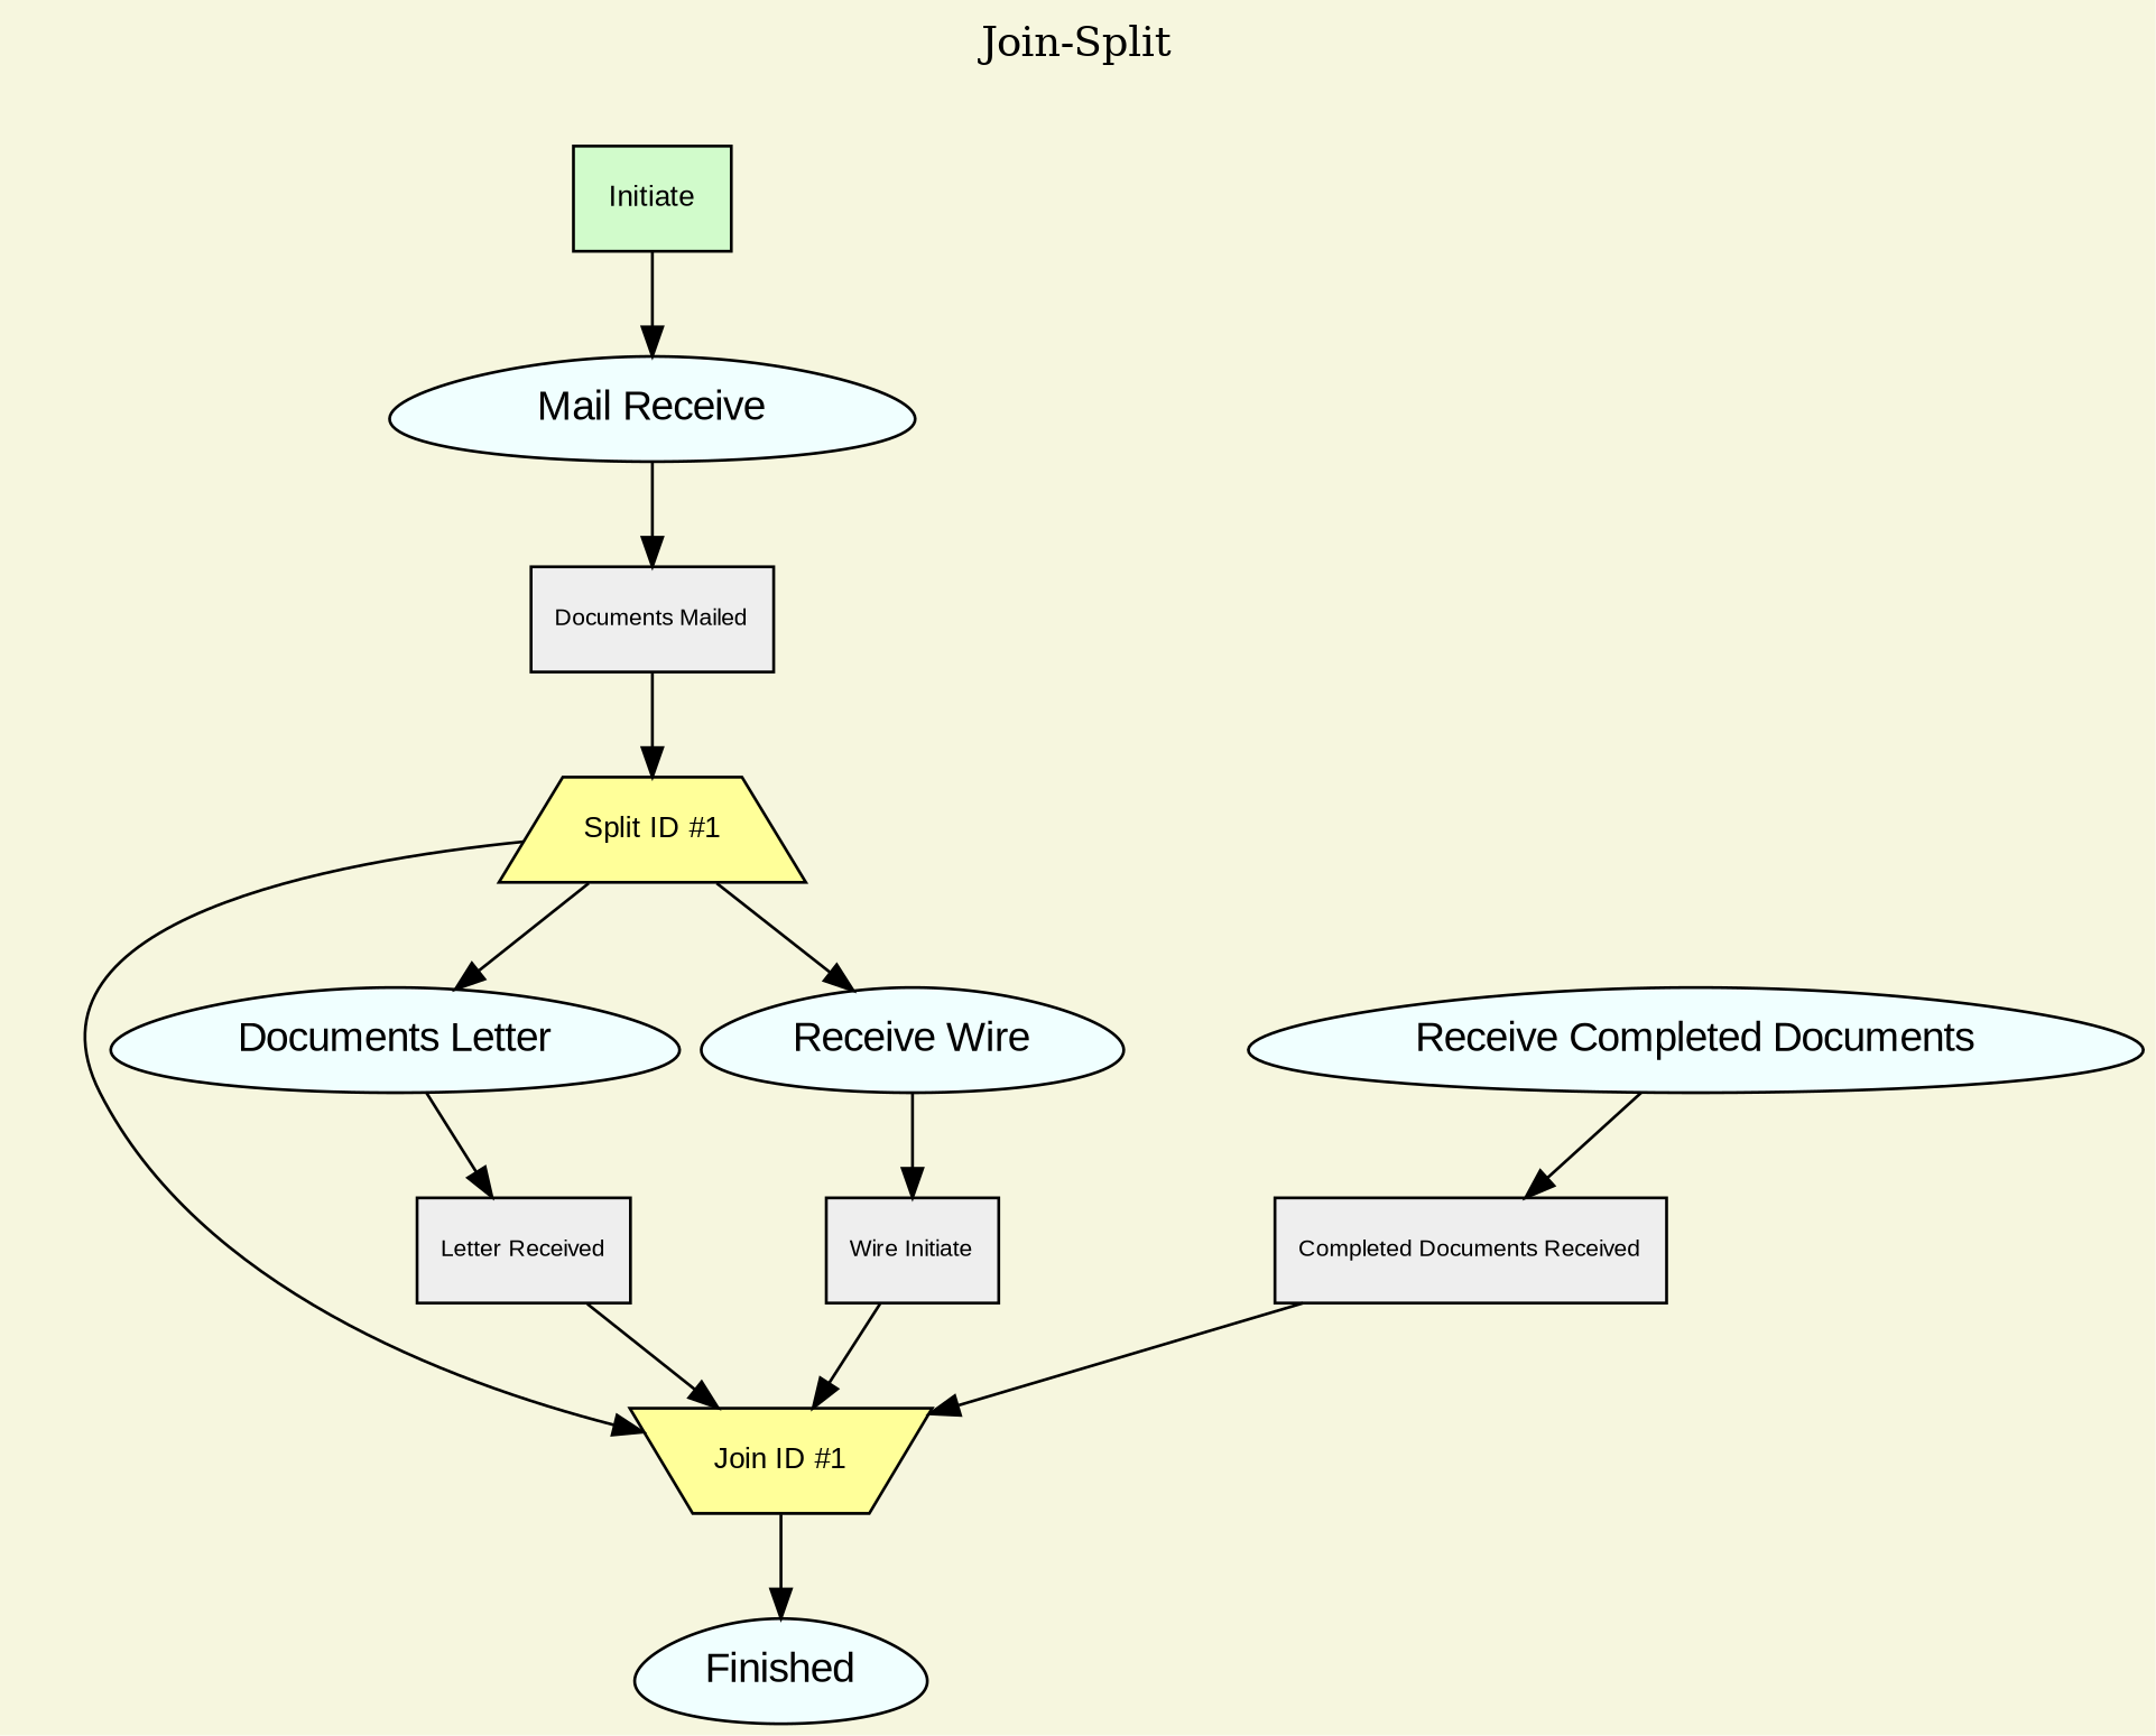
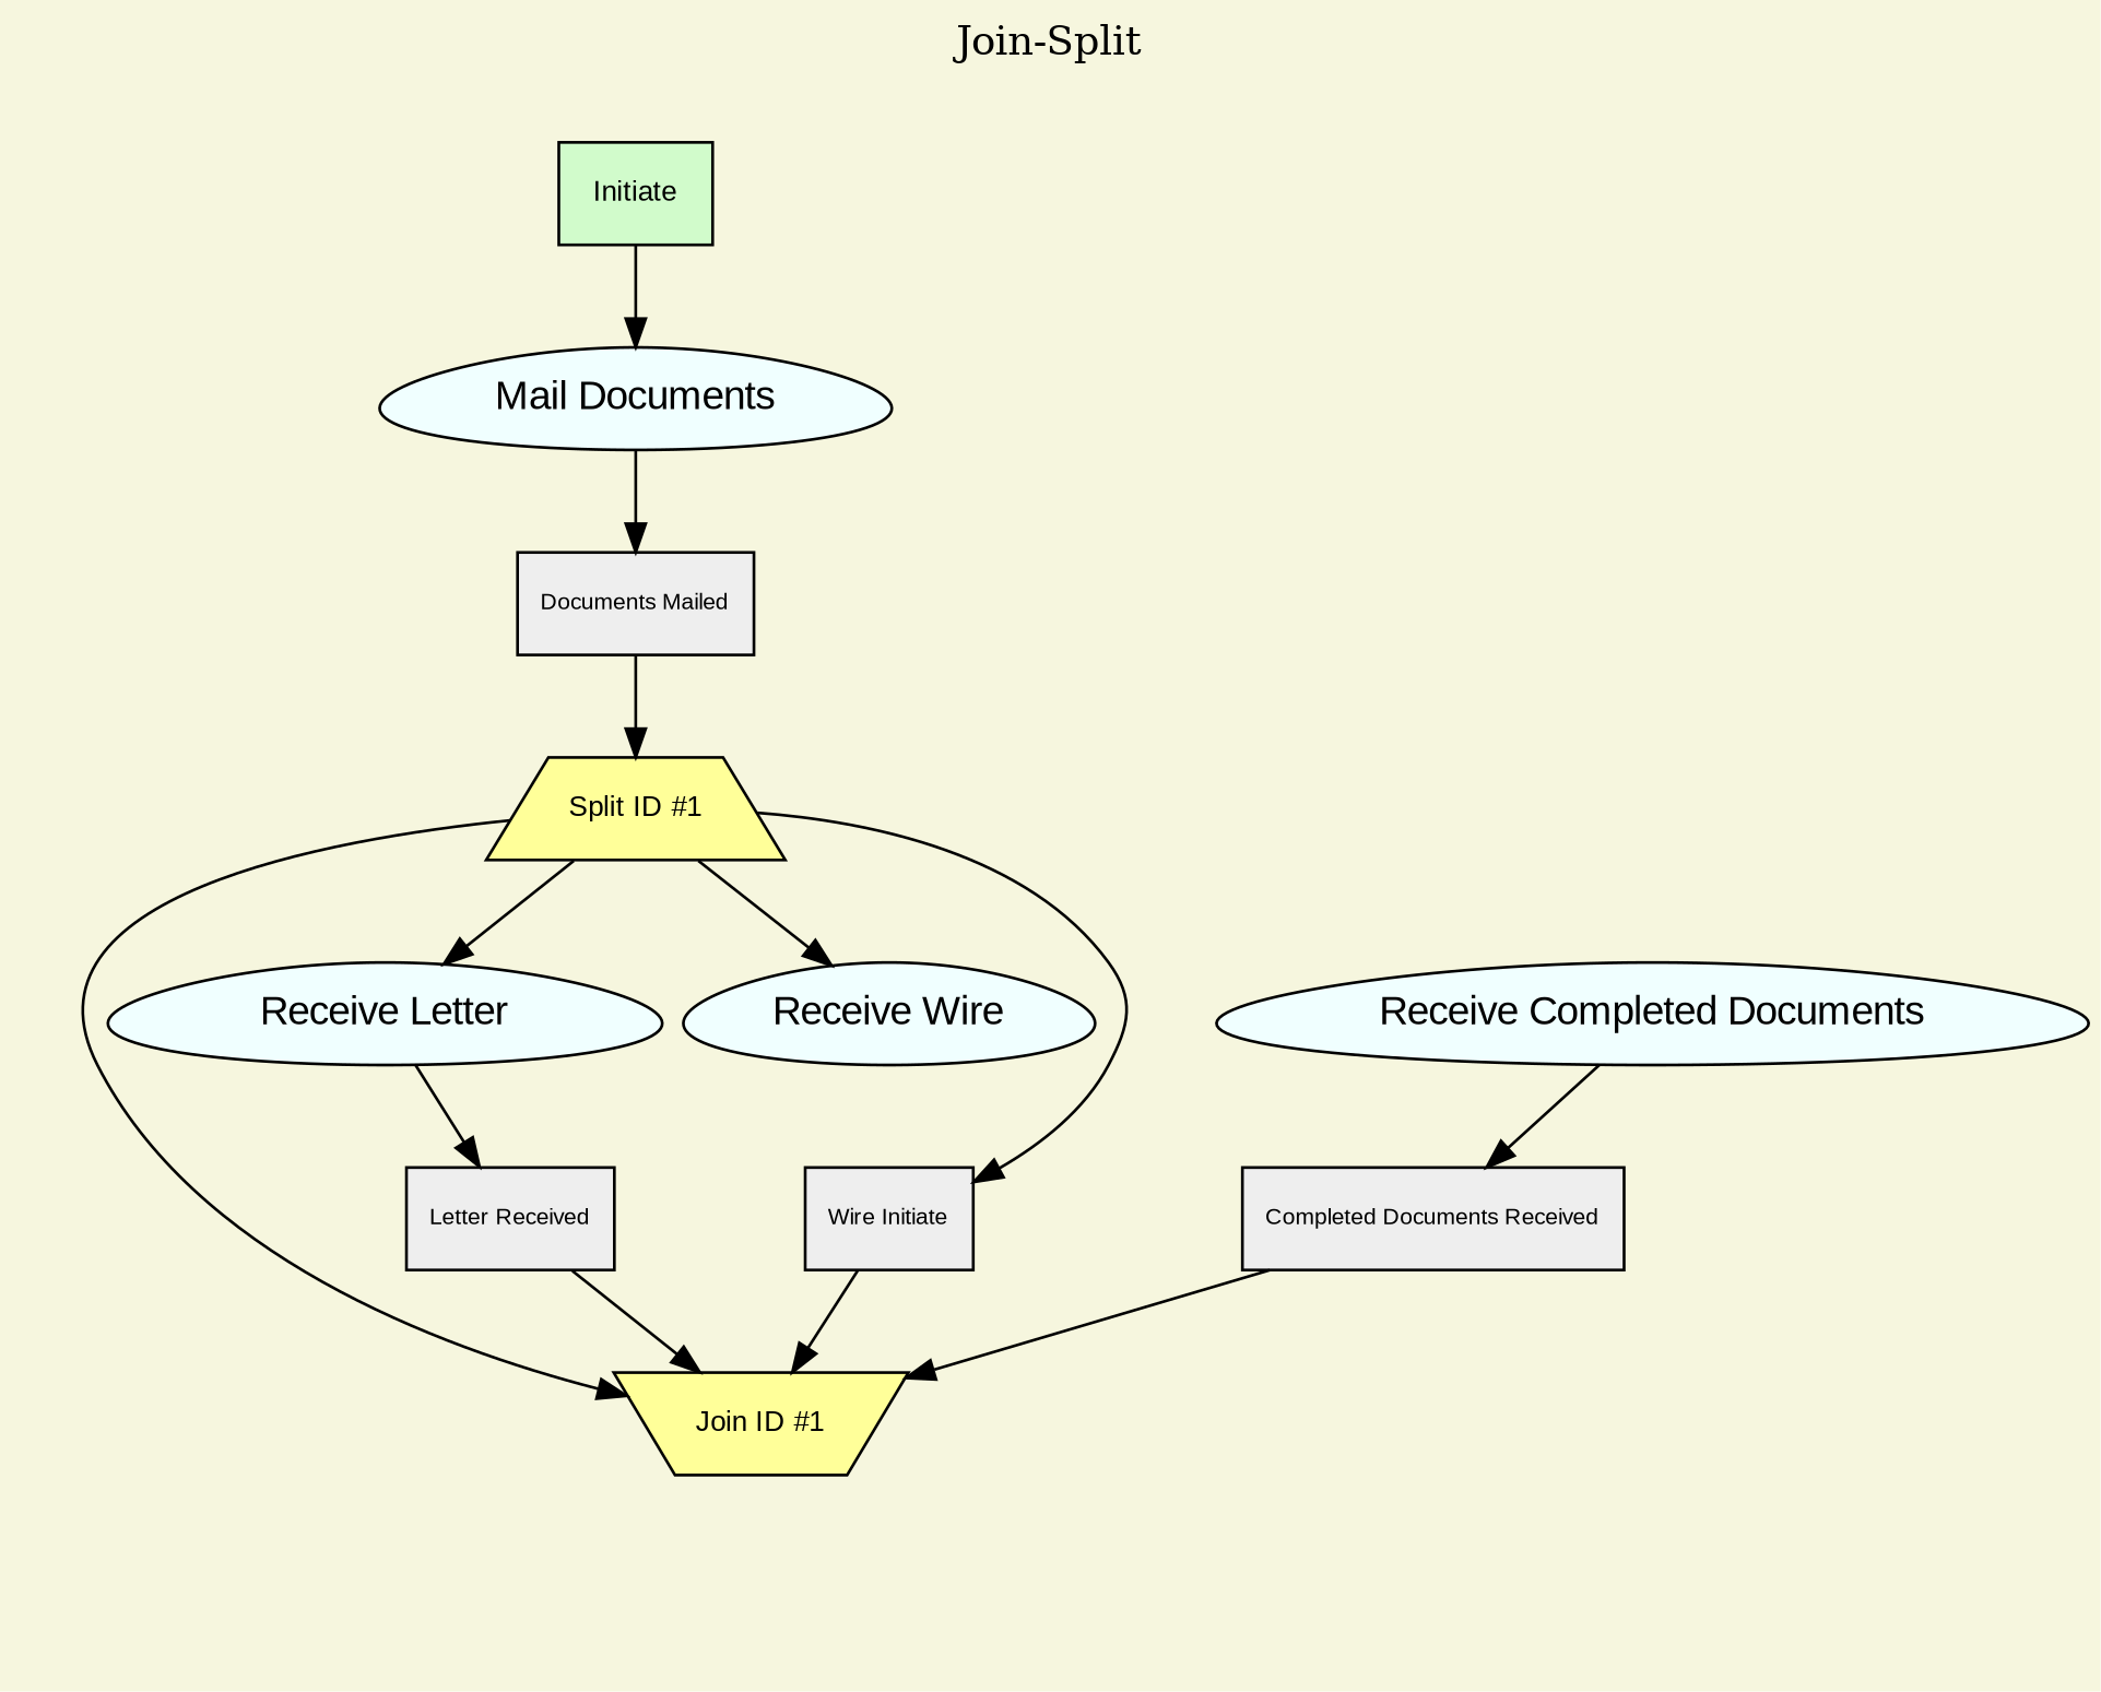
  digraph {
    bgcolor="#f6f6DE"
    label="Join-Split"
    labeljust=center
    labelloc=top
    node [color=black fillcolor="#f0ffff" fontcolor=black fontname=Arial fontsize=14 shape=box style=filled]
    edge [arrowtype=normal fontname=Arial fontsize=8]
    n1 [fillcolor="#D1FBCB" fontsize=10 label=Initiate]
-   n2 [label="Mail Receive" shape=egg]
+   n2 [label="Mail Documents" shape=egg]
    n3 [fillcolor="#eeeeee" fontsize=8 label="Documents Mailed"]
    n4 [fillcolor="#FFFF99" fontsize=10 label="Split ID #1" shape=trapezium]
    n5 [fillcolor="#FFFF99" fontsize=10 label="Join ID #1" shape=invtrapezium]
-   n6 [label="Documents Letter" shape=egg]
+   n6 [label="Receive Letter" shape=egg]
    n7 [label="Receive Wire" shape=egg]
    n8 [label="Receive Completed Documents" shape=egg]
    n9 [fillcolor="#eeeeee" fontsize=8 label="Completed Documents Received"]
-   n10 [label=Finished shape=egg]
    n11 [fillcolor="#eeeeee" fontsize=8 label="Letter Received"]
    n12 [fillcolor="#eeeeee" fontsize=8 label="Wire Initiate"]
    n1 -> n2
    n2 -> n3
    n3 -> n4
    n4 -> n5
    n4 -> n6
    n4 -> n7
-   n5 -> n10
    n6 -> n11
-   n7 -> n12
+   n4 -> n12
    n8 -> n9
    n9 -> n5
    n11 -> n5
    n12 -> n5
  }
